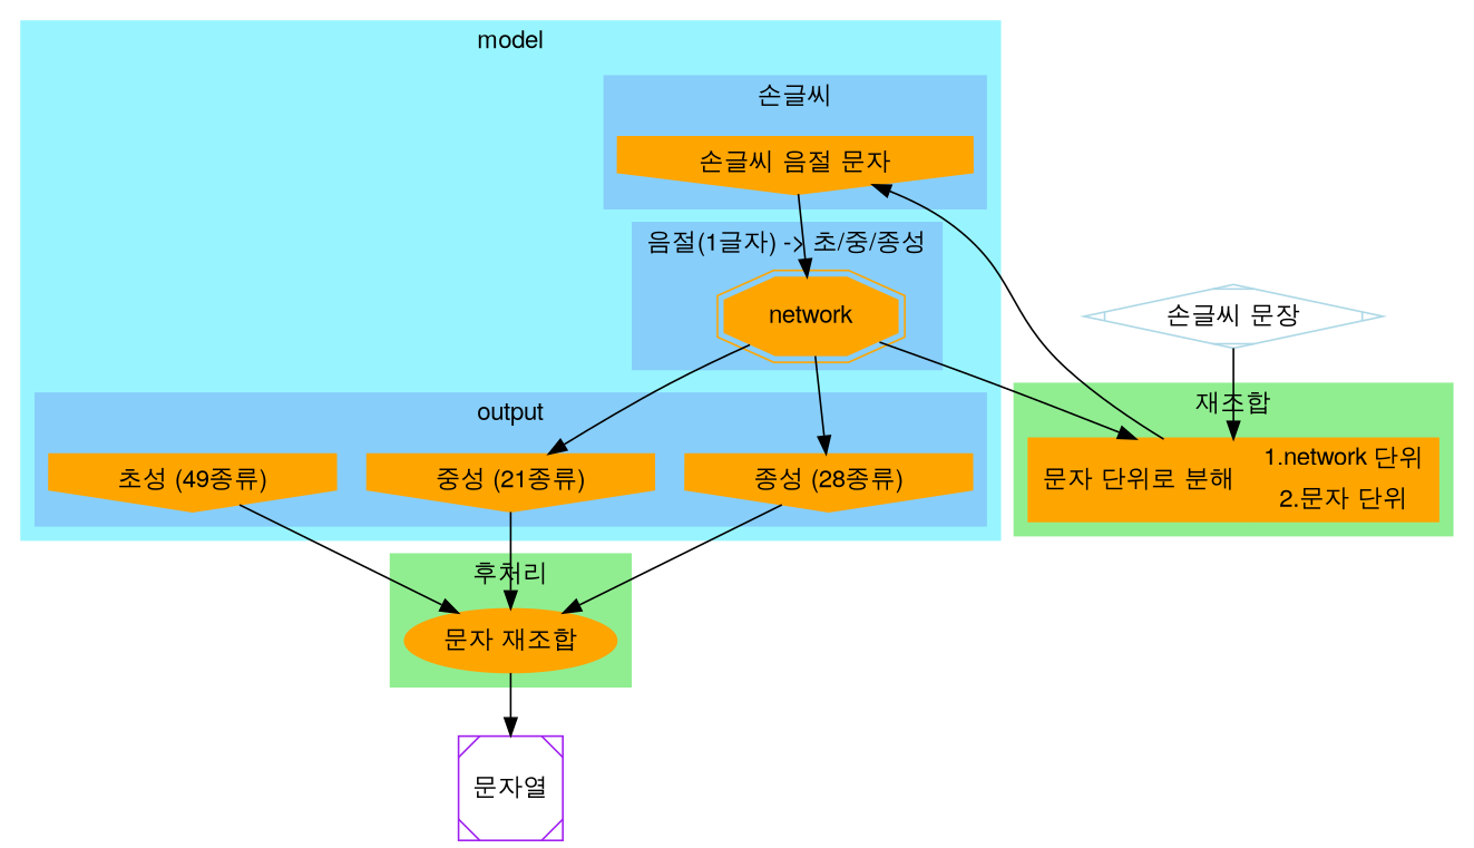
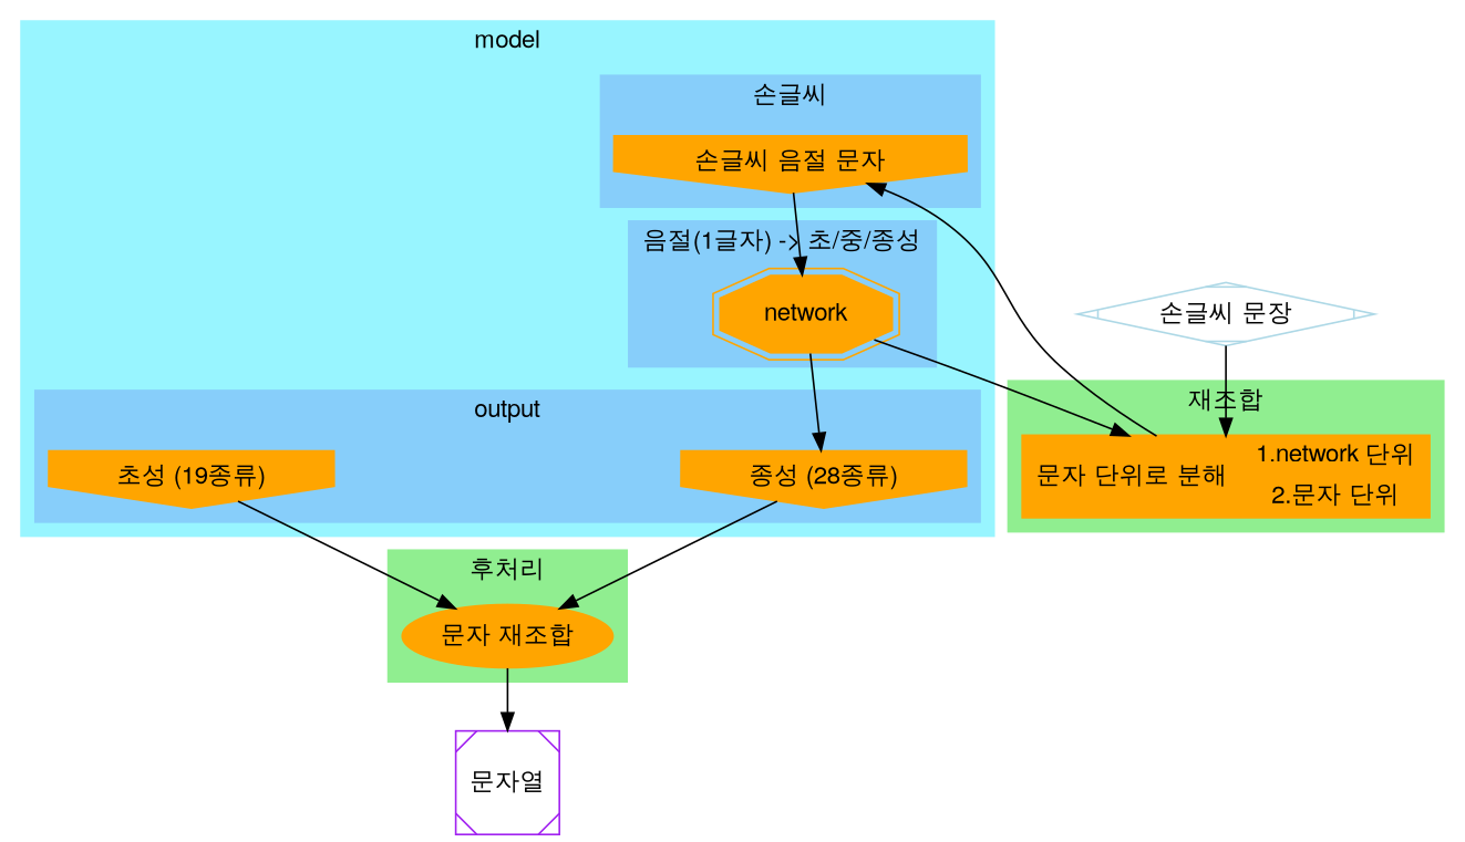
  digraph {
    fontname="BM JUA_TTF,Helvetica,Arial,sans-serif"
    node [color=orange fontname="BM JUA_TTF,Helvetica,Arial,sans-serif" shape=invhouse style=filled]
    edge [fontname="BM JUA_TTF,Helvetica,Arial,sans-serif"]
    n1 [label="문자 단위로 분해 | { 1.network 단위 | 2.문자 단위 }" shape=record]
    n2 [label="손글씨 음절 문자"]
    n3 [label=network shape=doubleoctagon]
    n4 [label="종성 (28종류)"]
-   n5 [label="중성 (21종류)"]
-   n6 [label="초성 (49종류)"]
+   n6 [label="초성 (19종류)"]
    n7 [label="문자 재조합" shape=""]
    n8 [color=purple label="문자열" shape=Msquare style=solid]
    n9 [color=lightblue label="손글씨 문장" shape=Mdiamond style=solid]
    subgraph cluster_1 {
      color=lightgreen
      label="재조합"
      style=filled
      n1
    }
    subgraph cluster_2 {
      color=cadetblue1
      label=model
      rankdir=TB
      style=filled
      subgraph cluster_3 {
        color=lightskyblue
        label="손글씨"
        rankdir=TB
        style=filled
        n2
      }
      subgraph cluster_4 {
        color=lightskyblue
        label="음절(1글자) -> 초/중/종성"
        rankdir=TB
        style=filled
        n3
      }
      subgraph cluster_5 {
        color=lightskyblue
        label=output
        rankdir=TB
        style=filled
        n4
-       n5
        n6
      }
    }
    subgraph cluster_6 {
      color=lightgreen
      label="후처리"
      style=filled
      n7
    }
    n1 -> n2
    n2 -> n3
    n3 -> n1
    n3 -> n4
-   n3 -> n5
    n4 -> n7
-   n5 -> n7
    n6 -> n7
    n7 -> n8
    n9 -> n1
  }
